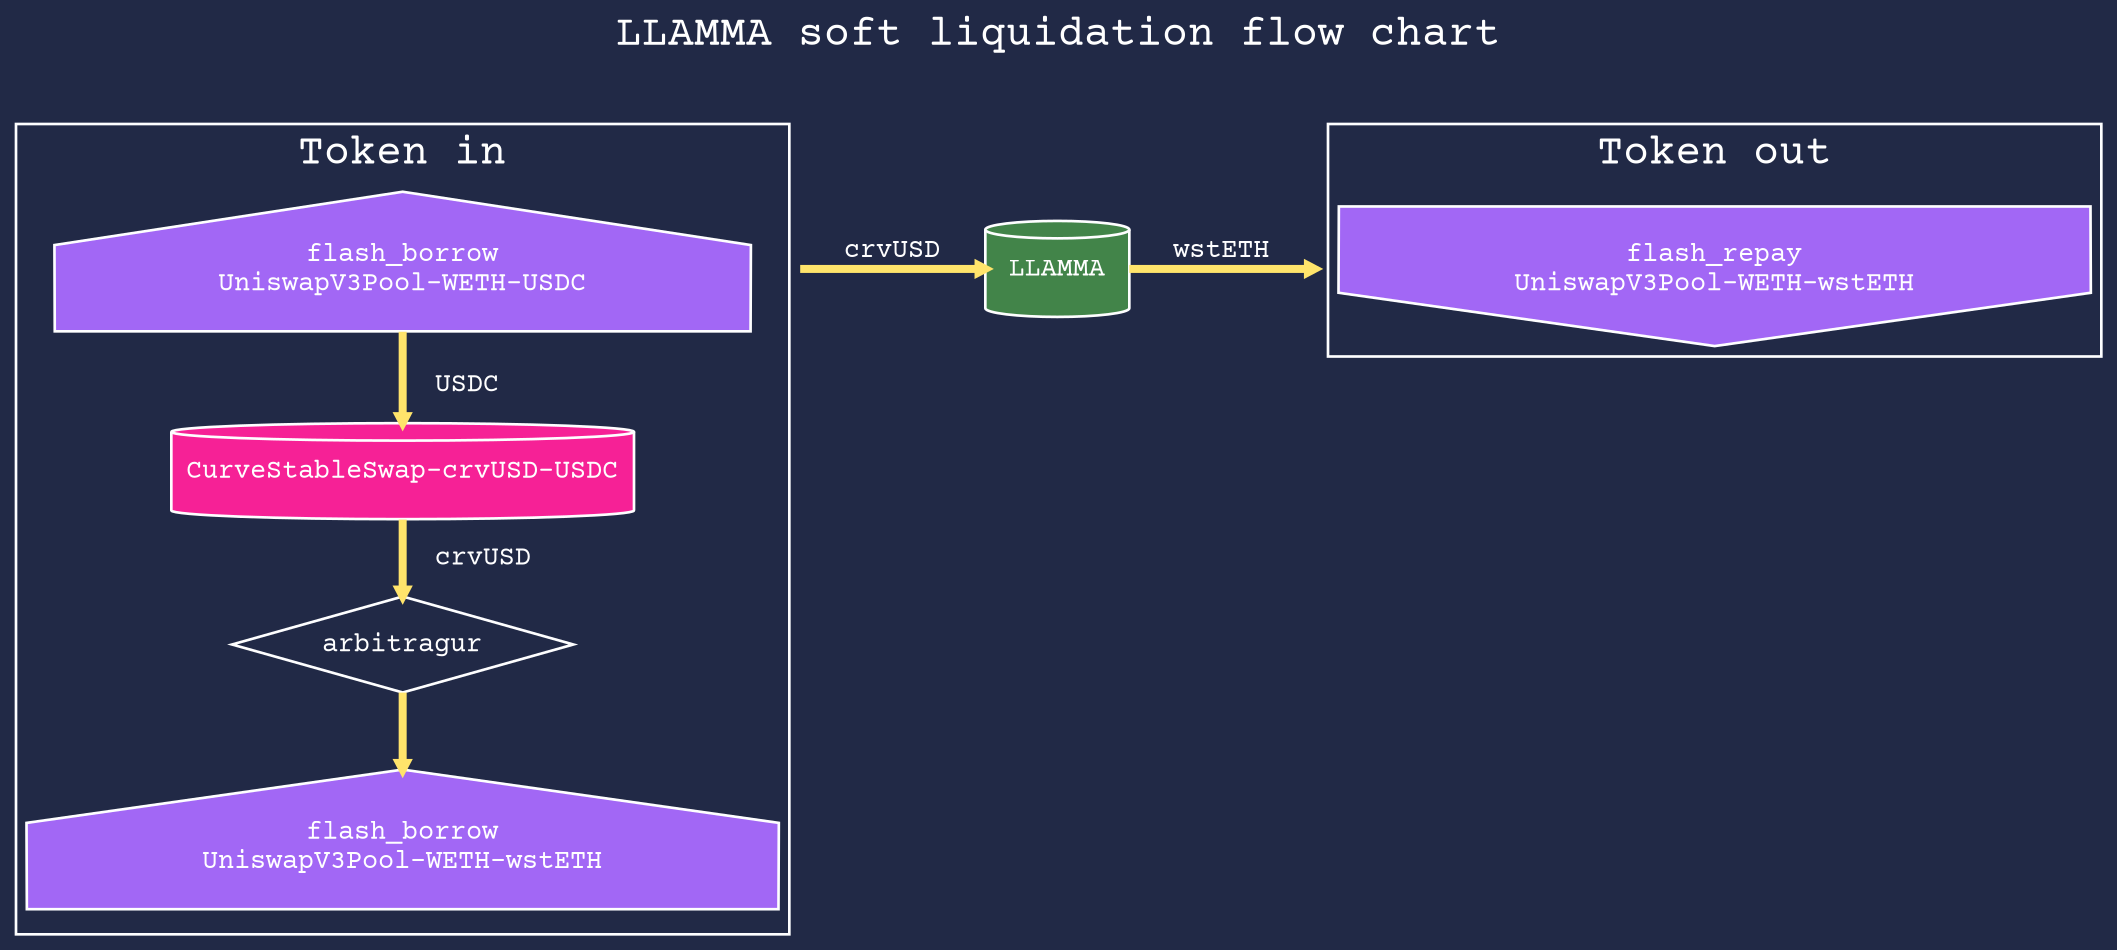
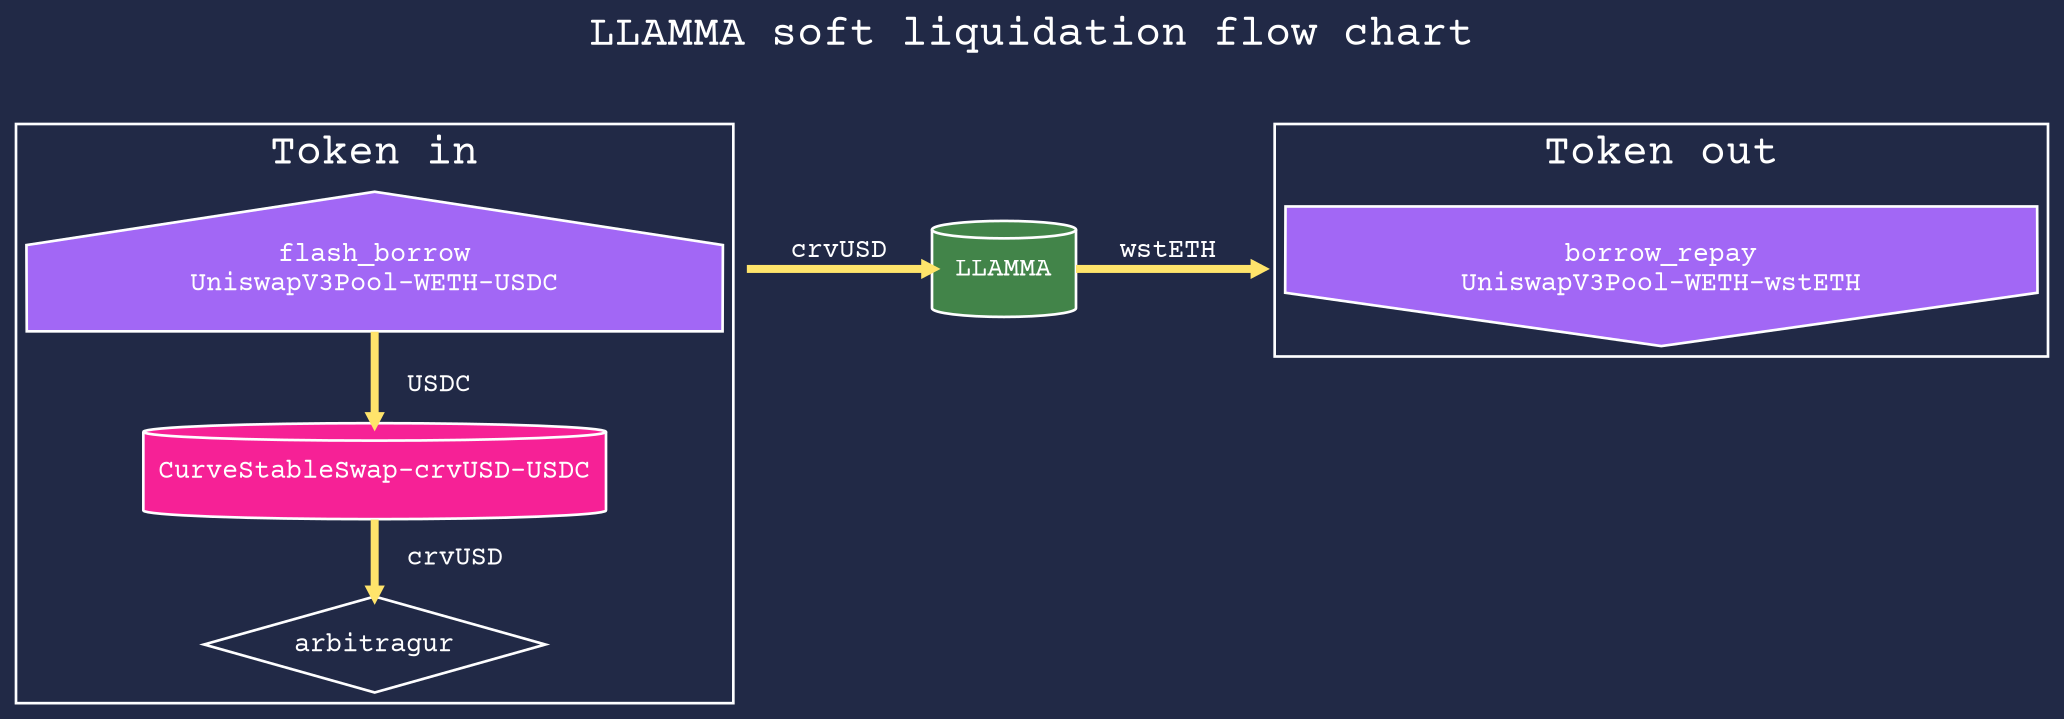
  strict digraph {
    bgcolor="#212946"
    cluster=true
    compound=true
    fontcolor=white
    fontname="Courier Prime"
    fontsize=32
    label="LLAMMA soft liquidation flow chart\n\n"
    labelloc=t
    rankdir=TB
    node [color="#fefeff" fillcolor="#A267F5" fixedsize=False fontcolor=white fontname="Courier Prime" fontsize=20 margin=0.15 penwidth=2 shape=house style="filled,setlinewidth(3)"]
    edge [arrowsize=0.5 color="#ffe46b" fontcolor="#fefeff" fontname="Courier Prime" fontsize=20 minlen=1.5 penwidth=6 style="filled,setlinewidth(3)" weight=10]
    n1 [height=1 label="flash_borrow\nUniswapV3Pool-WETH-USDC" width=1.5]
    n2 [fillcolor="#f62196" height=1 label="CurveStableSwap-crvUSD-USDC" shape=cylinder width=1.5]
    n3 [fillcolor=transparent height=1 label=arbitragur shape=diamond width=1.5]
-   n4 [height=1 label="flash_borrow\nUniswapV3Pool-WETH-wstETH" width=1.5]
    n5 [fillcolor="#428449" height=1 label=LLAMMA shape=cylinder width=1.5]
    llamma_right_arrow [fillcolor=transparent fixedsize=true height=0 shape=point style=invis width=1.5]
    llamma_left_arrow [fillcolor=transparent fixedsize=true height=0 shape=point style=invis width=1.5]
-   n8 [height=1 label="flash_repay\nUniswapV3Pool-WETH-wstETH" shape=invhouse width=1.5]
+   n8 [height=1 label="borrow_repay\nUniswapV3Pool-WETH-wstETH" shape=invhouse width=1.5]
    subgraph sub_1 {
      color="#fefeff"
      fillcolor=transparent
      label="Token in"
      penwidth=2
      n1
      n2
      n3
-     n4
    }
    subgraph sub_2 {
      cluster=false
      color="#fefeff"
      fillcolor=transparent
      label="Soft-Liquidation"
      penwidth=2
      rank=same
      n5
      llamma_right_arrow
      llamma_left_arrow
    }
    subgraph sub_3 {
      color="#fefeff"
      fillcolor=transparent
      label="Token out"
      penwidth=2
      n8
    }
    n1 -> n2 [label="  USDC  "]
    n2 -> n3 [label="  crvUSD  "]
-   n3 -> n4 [label="    "]
    n5 -> llamma_right_arrow [label="  wstETH  "]
    llamma_left_arrow -> n5 [label="  crvUSD  "]
  }
